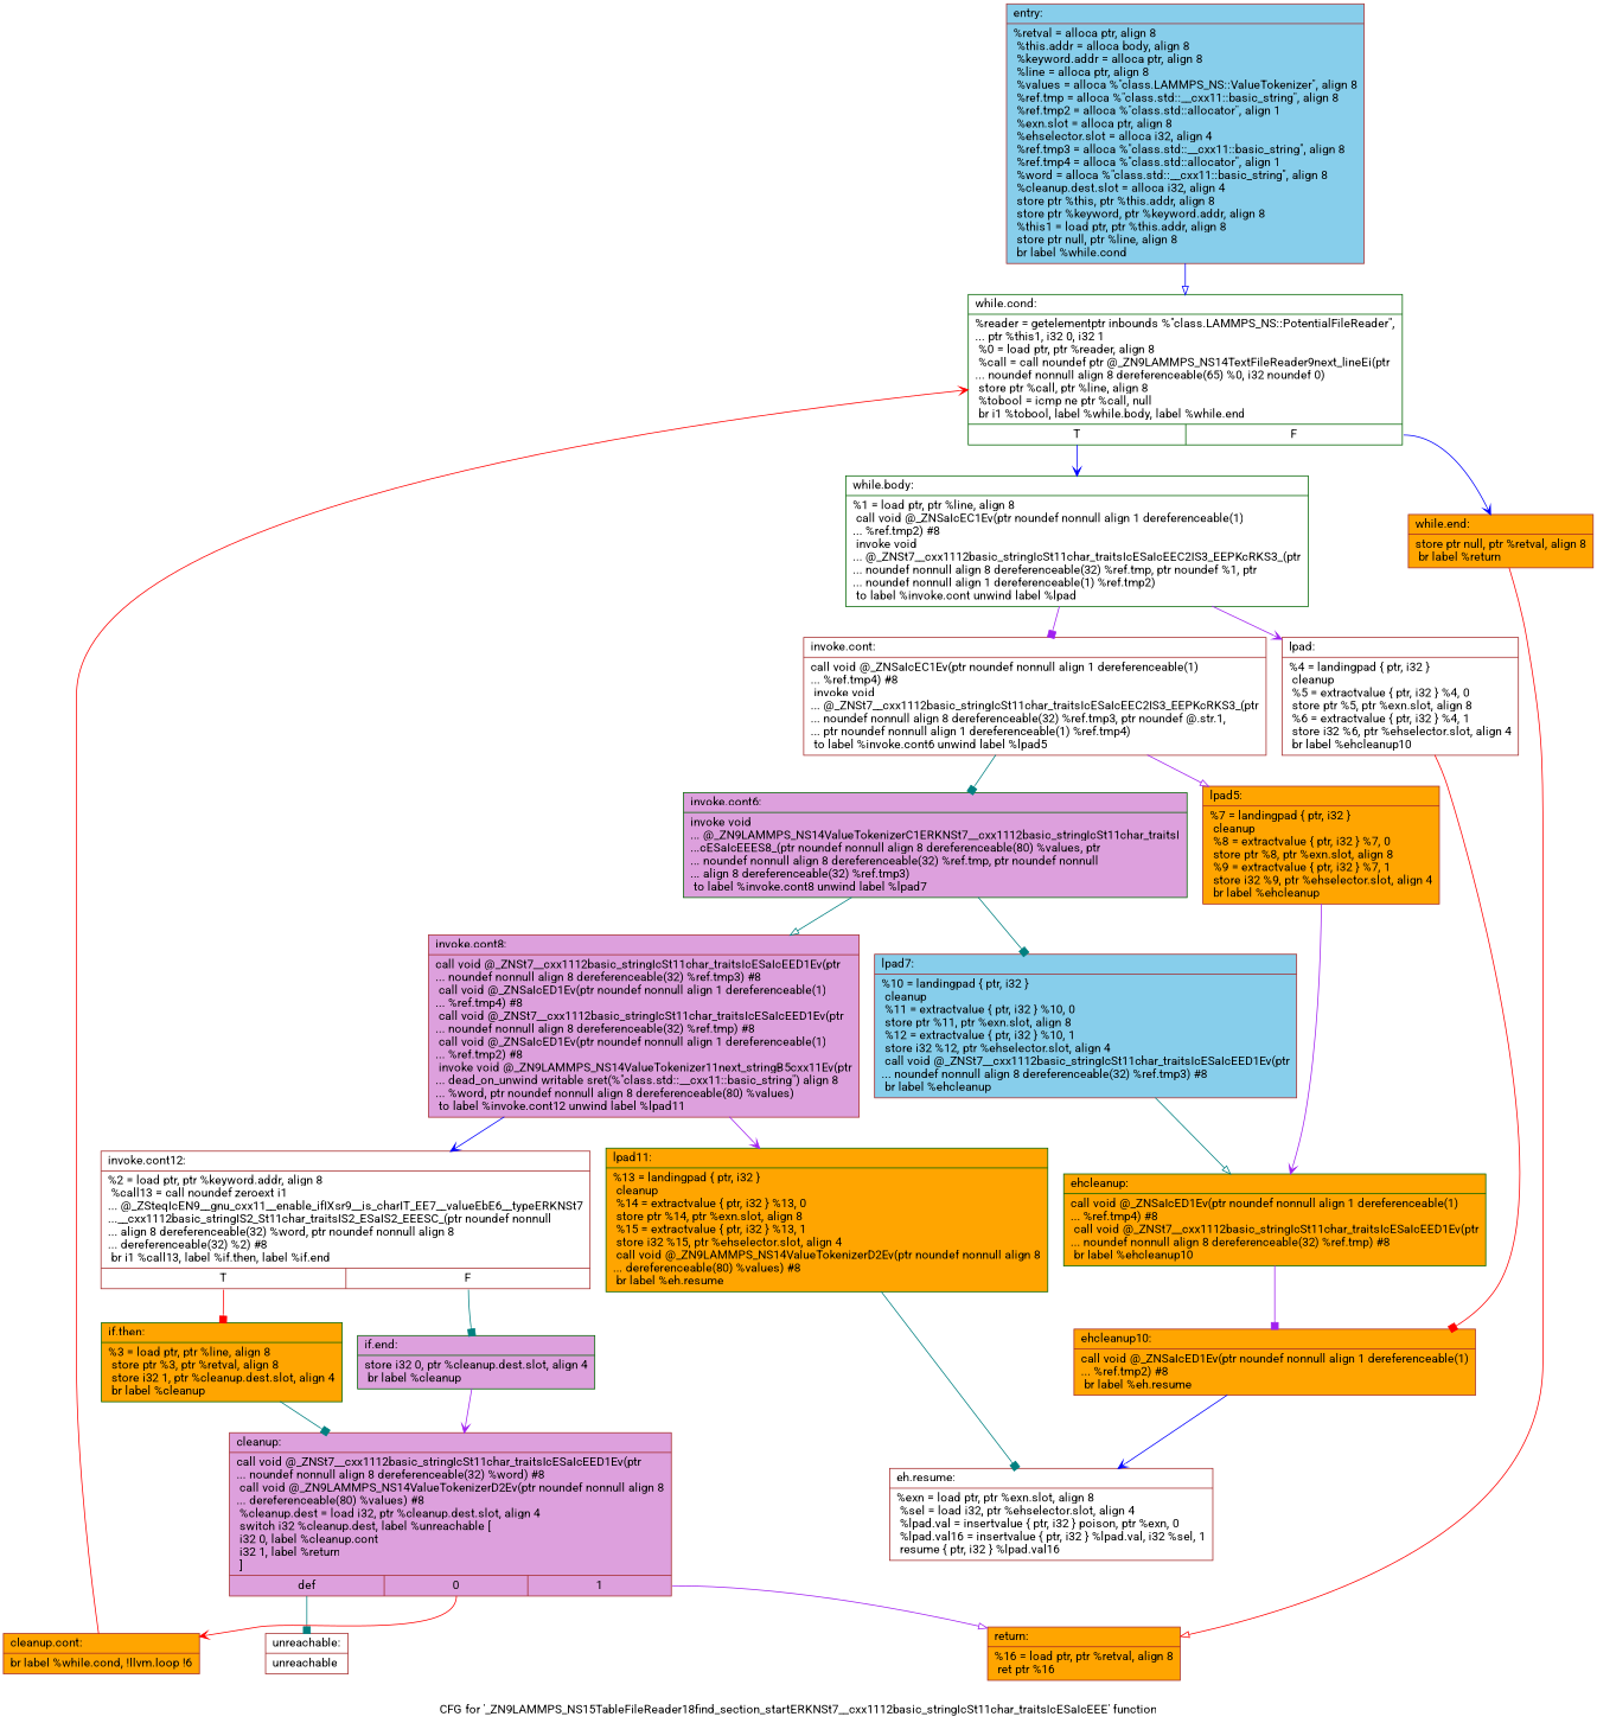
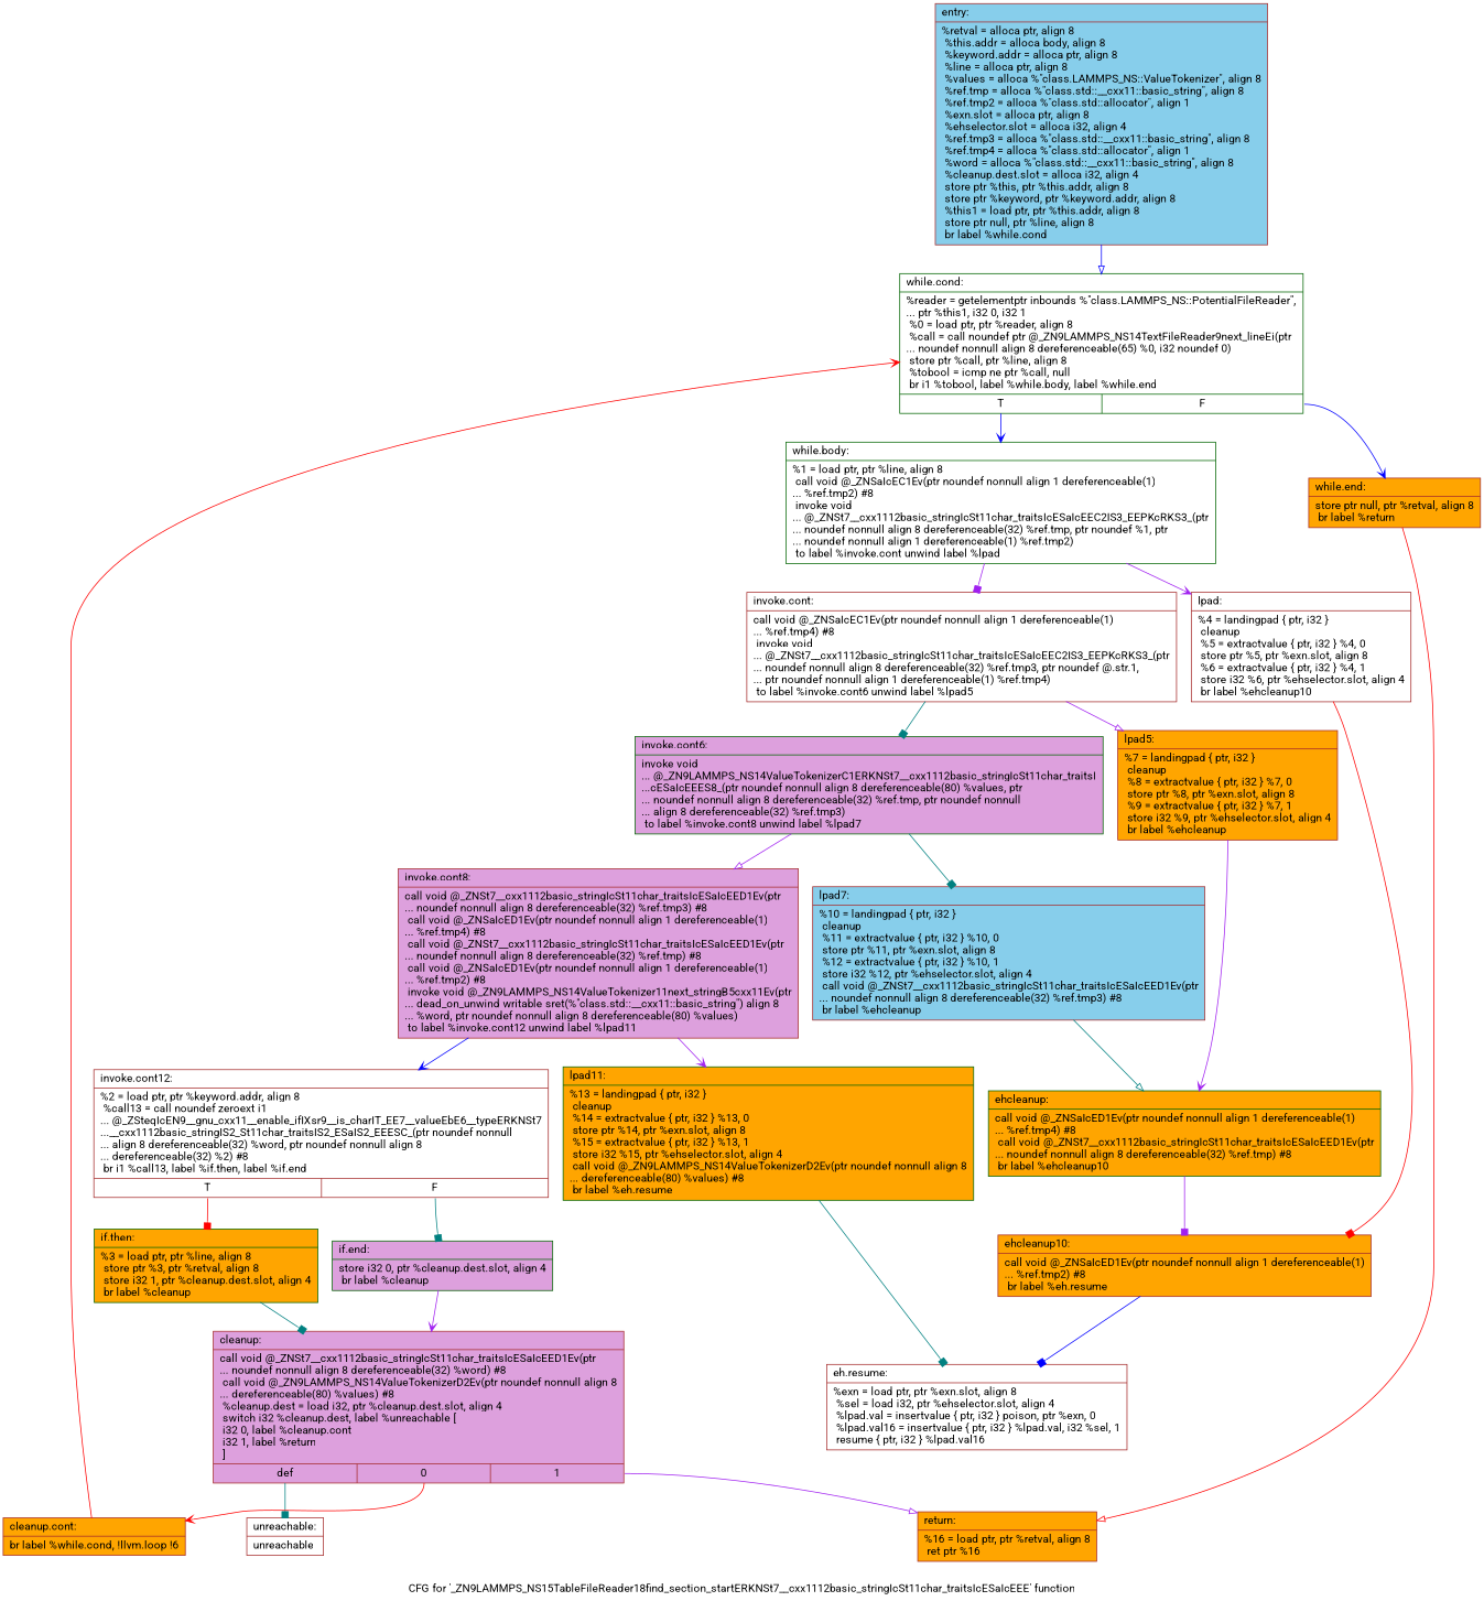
  digraph {
    fontname=Roboto
    label="CFG for '_ZN9LAMMPS_NS15TableFileReader18find_section_startERKNSt7__cxx1112basic_stringIcSt11char_traitsIcESaIcEEE' function"
    node [color=brown fillcolor=orange fontname=Roboto shape=record style=filled]
    edge [arrowhead=box color=purple fontname=Roboto]
    n1 [fillcolor=skyblue label="{entry:\l|  %retval = alloca ptr, align 8\l  %this.addr = alloca body, align 8\l  %keyword.addr = alloca ptr, align 8\l  %line = alloca ptr, align 8\l  %values = alloca %\"class.LAMMPS_NS::ValueTokenizer\", align 8\l  %ref.tmp = alloca %\"class.std::__cxx11::basic_string\", align 8\l  %ref.tmp2 = alloca %\"class.std::allocator\", align 1\l  %exn.slot = alloca ptr, align 8\l  %ehselector.slot = alloca i32, align 4\l  %ref.tmp3 = alloca %\"class.std::__cxx11::basic_string\", align 8\l  %ref.tmp4 = alloca %\"class.std::allocator\", align 1\l  %word = alloca %\"class.std::__cxx11::basic_string\", align 8\l  %cleanup.dest.slot = alloca i32, align 4\l  store ptr %this, ptr %this.addr, align 8\l  store ptr %keyword, ptr %keyword.addr, align 8\l  %this1 = load ptr, ptr %this.addr, align 8\l  store ptr null, ptr %line, align 8\l  br label %while.cond\l}"]
    n2 [color=darkgreen fillcolor=white label="{while.cond:\l|  %reader = getelementptr inbounds %\"class.LAMMPS_NS::PotentialFileReader\",\l... ptr %this1, i32 0, i32 1\l  %0 = load ptr, ptr %reader, align 8\l  %call = call noundef ptr @_ZN9LAMMPS_NS14TextFileReader9next_lineEi(ptr\l... noundef nonnull align 8 dereferenceable(65) %0, i32 noundef 0)\l  store ptr %call, ptr %line, align 8\l  %tobool = icmp ne ptr %call, null\l  br i1 %tobool, label %while.body, label %while.end\l|{<s0>T|<s1>F}}"]
    n3 [color=darkgreen fillcolor=white label="{while.body:\l|  %1 = load ptr, ptr %line, align 8\l  call void @_ZNSaIcEC1Ev(ptr noundef nonnull align 1 dereferenceable(1)\l... %ref.tmp2) #8\l  invoke void\l... @_ZNSt7__cxx1112basic_stringIcSt11char_traitsIcESaIcEEC2IS3_EEPKcRKS3_(ptr\l... noundef nonnull align 8 dereferenceable(32) %ref.tmp, ptr noundef %1, ptr\l... noundef nonnull align 1 dereferenceable(1) %ref.tmp2)\l          to label %invoke.cont unwind label %lpad\l}"]
    n4 [label="{while.end:\l|  store ptr null, ptr %retval, align 8\l  br label %return\l}"]
    n5 [fillcolor=white label="{invoke.cont:\l|  call void @_ZNSaIcEC1Ev(ptr noundef nonnull align 1 dereferenceable(1)\l... %ref.tmp4) #8\l  invoke void\l... @_ZNSt7__cxx1112basic_stringIcSt11char_traitsIcESaIcEEC2IS3_EEPKcRKS3_(ptr\l... noundef nonnull align 8 dereferenceable(32) %ref.tmp3, ptr noundef @.str.1,\l... ptr noundef nonnull align 1 dereferenceable(1) %ref.tmp4)\l          to label %invoke.cont6 unwind label %lpad5\l}"]
    n6 [fillcolor=white label="{lpad:\l|  %4 = landingpad \{ ptr, i32 \}\l          cleanup\l  %5 = extractvalue \{ ptr, i32 \} %4, 0\l  store ptr %5, ptr %exn.slot, align 8\l  %6 = extractvalue \{ ptr, i32 \} %4, 1\l  store i32 %6, ptr %ehselector.slot, align 4\l  br label %ehcleanup10\l}"]
    n7 [label="{return:\l|  %16 = load ptr, ptr %retval, align 8\l  ret ptr %16\l}"]
    n8 [color=darkgreen fillcolor=plum label="{invoke.cont6:\l|  invoke void\l... @_ZN9LAMMPS_NS14ValueTokenizerC1ERKNSt7__cxx1112basic_stringIcSt11char_traitsI\l...cESaIcEEES8_(ptr noundef nonnull align 8 dereferenceable(80) %values, ptr\l... noundef nonnull align 8 dereferenceable(32) %ref.tmp, ptr noundef nonnull\l... align 8 dereferenceable(32) %ref.tmp3)\l          to label %invoke.cont8 unwind label %lpad7\l}"]
    n9 [label="{lpad5:\l|  %7 = landingpad \{ ptr, i32 \}\l          cleanup\l  %8 = extractvalue \{ ptr, i32 \} %7, 0\l  store ptr %8, ptr %exn.slot, align 8\l  %9 = extractvalue \{ ptr, i32 \} %7, 1\l  store i32 %9, ptr %ehselector.slot, align 4\l  br label %ehcleanup\l}"]
    n10 [label="{ehcleanup10:\l|  call void @_ZNSaIcED1Ev(ptr noundef nonnull align 1 dereferenceable(1)\l... %ref.tmp2) #8\l  br label %eh.resume\l}"]
    n11 [fillcolor=plum label="{invoke.cont8:\l|  call void @_ZNSt7__cxx1112basic_stringIcSt11char_traitsIcESaIcEED1Ev(ptr\l... noundef nonnull align 8 dereferenceable(32) %ref.tmp3) #8\l  call void @_ZNSaIcED1Ev(ptr noundef nonnull align 1 dereferenceable(1)\l... %ref.tmp4) #8\l  call void @_ZNSt7__cxx1112basic_stringIcSt11char_traitsIcESaIcEED1Ev(ptr\l... noundef nonnull align 8 dereferenceable(32) %ref.tmp) #8\l  call void @_ZNSaIcED1Ev(ptr noundef nonnull align 1 dereferenceable(1)\l... %ref.tmp2) #8\l  invoke void @_ZN9LAMMPS_NS14ValueTokenizer11next_stringB5cxx11Ev(ptr\l... dead_on_unwind writable sret(%\"class.std::__cxx11::basic_string\") align 8\l... %word, ptr noundef nonnull align 8 dereferenceable(80) %values)\l          to label %invoke.cont12 unwind label %lpad11\l}"]
    n12 [fillcolor=skyblue label="{lpad7:\l|  %10 = landingpad \{ ptr, i32 \}\l          cleanup\l  %11 = extractvalue \{ ptr, i32 \} %10, 0\l  store ptr %11, ptr %exn.slot, align 8\l  %12 = extractvalue \{ ptr, i32 \} %10, 1\l  store i32 %12, ptr %ehselector.slot, align 4\l  call void @_ZNSt7__cxx1112basic_stringIcSt11char_traitsIcESaIcEED1Ev(ptr\l... noundef nonnull align 8 dereferenceable(32) %ref.tmp3) #8\l  br label %ehcleanup\l}"]
    n13 [color=darkgreen label="{ehcleanup:\l|  call void @_ZNSaIcED1Ev(ptr noundef nonnull align 1 dereferenceable(1)\l... %ref.tmp4) #8\l  call void @_ZNSt7__cxx1112basic_stringIcSt11char_traitsIcESaIcEED1Ev(ptr\l... noundef nonnull align 8 dereferenceable(32) %ref.tmp) #8\l  br label %ehcleanup10\l}"]
    n14 [fillcolor=white label="{eh.resume:\l|  %exn = load ptr, ptr %exn.slot, align 8\l  %sel = load i32, ptr %ehselector.slot, align 4\l  %lpad.val = insertvalue \{ ptr, i32 \} poison, ptr %exn, 0\l  %lpad.val16 = insertvalue \{ ptr, i32 \} %lpad.val, i32 %sel, 1\l  resume \{ ptr, i32 \} %lpad.val16\l}"]
    n15 [fillcolor=white label="{invoke.cont12:\l|  %2 = load ptr, ptr %keyword.addr, align 8\l  %call13 = call noundef zeroext i1\l... @_ZSteqIcEN9__gnu_cxx11__enable_ifIXsr9__is_charIT_EE7__valueEbE6__typeERKNSt7\l...__cxx1112basic_stringIS2_St11char_traitsIS2_ESaIS2_EEESC_(ptr noundef nonnull\l... align 8 dereferenceable(32) %word, ptr noundef nonnull align 8\l... dereferenceable(32) %2) #8\l  br i1 %call13, label %if.then, label %if.end\l|{<s0>T|<s1>F}}"]
    n16 [color=darkgreen label="{lpad11:\l|  %13 = landingpad \{ ptr, i32 \}\l          cleanup\l  %14 = extractvalue \{ ptr, i32 \} %13, 0\l  store ptr %14, ptr %exn.slot, align 8\l  %15 = extractvalue \{ ptr, i32 \} %13, 1\l  store i32 %15, ptr %ehselector.slot, align 4\l  call void @_ZN9LAMMPS_NS14ValueTokenizerD2Ev(ptr noundef nonnull align 8\l... dereferenceable(80) %values) #8\l  br label %eh.resume\l}"]
    n17 [color=darkgreen label="{if.then:\l|  %3 = load ptr, ptr %line, align 8\l  store ptr %3, ptr %retval, align 8\l  store i32 1, ptr %cleanup.dest.slot, align 4\l  br label %cleanup\l}"]
    n18 [color=darkgreen fillcolor=plum label="{if.end:\l|  store i32 0, ptr %cleanup.dest.slot, align 4\l  br label %cleanup\l}"]
    n19 [fillcolor=plum label="{cleanup:\l|  call void @_ZNSt7__cxx1112basic_stringIcSt11char_traitsIcESaIcEED1Ev(ptr\l... noundef nonnull align 8 dereferenceable(32) %word) #8\l  call void @_ZN9LAMMPS_NS14ValueTokenizerD2Ev(ptr noundef nonnull align 8\l... dereferenceable(80) %values) #8\l  %cleanup.dest = load i32, ptr %cleanup.dest.slot, align 4\l  switch i32 %cleanup.dest, label %unreachable [\l    i32 0, label %cleanup.cont\l    i32 1, label %return\l  ]\l|{<s0>def|<s1>0|<s2>1}}"]
    n20 [fillcolor=white label="{unreachable:\l|  unreachable\l}"]
    n21 [label="{cleanup.cont:\l|  br label %while.cond, !llvm.loop !6\l}"]
    n1 -> n2 [arrowhead=onormal color=blue]
    n2 -> n3 [arrowhead=vee color=blue tailport=s0]
    n2 -> n4 [arrowhead=vee color=blue tailport=s1]
    n3 -> n5
    n3 -> n6 [arrowhead=vee]
    n4 -> n7 [arrowhead=onormal color=red]
    n5 -> n8 [color=teal]
    n5 -> n9 [arrowhead=onormal]
    n6 -> n10 [color=red]
-   n8 -> n11 [arrowhead=onormal color=teal]
+   n8 -> n11 [arrowhead=onormal]
    n8 -> n12 [color=teal]
    n9 -> n13 [arrowhead=vee]
-   n10 -> n14 [arrowhead=vee color=blue]
+   n10 -> n14 [color=blue]
    n11 -> n15 [arrowhead=vee color=blue]
    n11 -> n16 [arrowhead=vee]
    n12 -> n13 [arrowhead=onormal color=teal]
    n13 -> n10
    n15 -> n17 [color=red tailport=s0]
    n15 -> n18 [color=teal tailport=s1]
    n16 -> n14 [color=teal]
    n17 -> n19 [color=teal]
    n18 -> n19 [arrowhead=vee]
    n19 -> n7 [arrowhead=onormal tailport=s2]
    n19 -> n20 [color=teal tailport=s0]
    n19 -> n21 [arrowhead=vee color=red tailport=s1]
    n21 -> n2 [arrowhead=vee color=red]
  }
